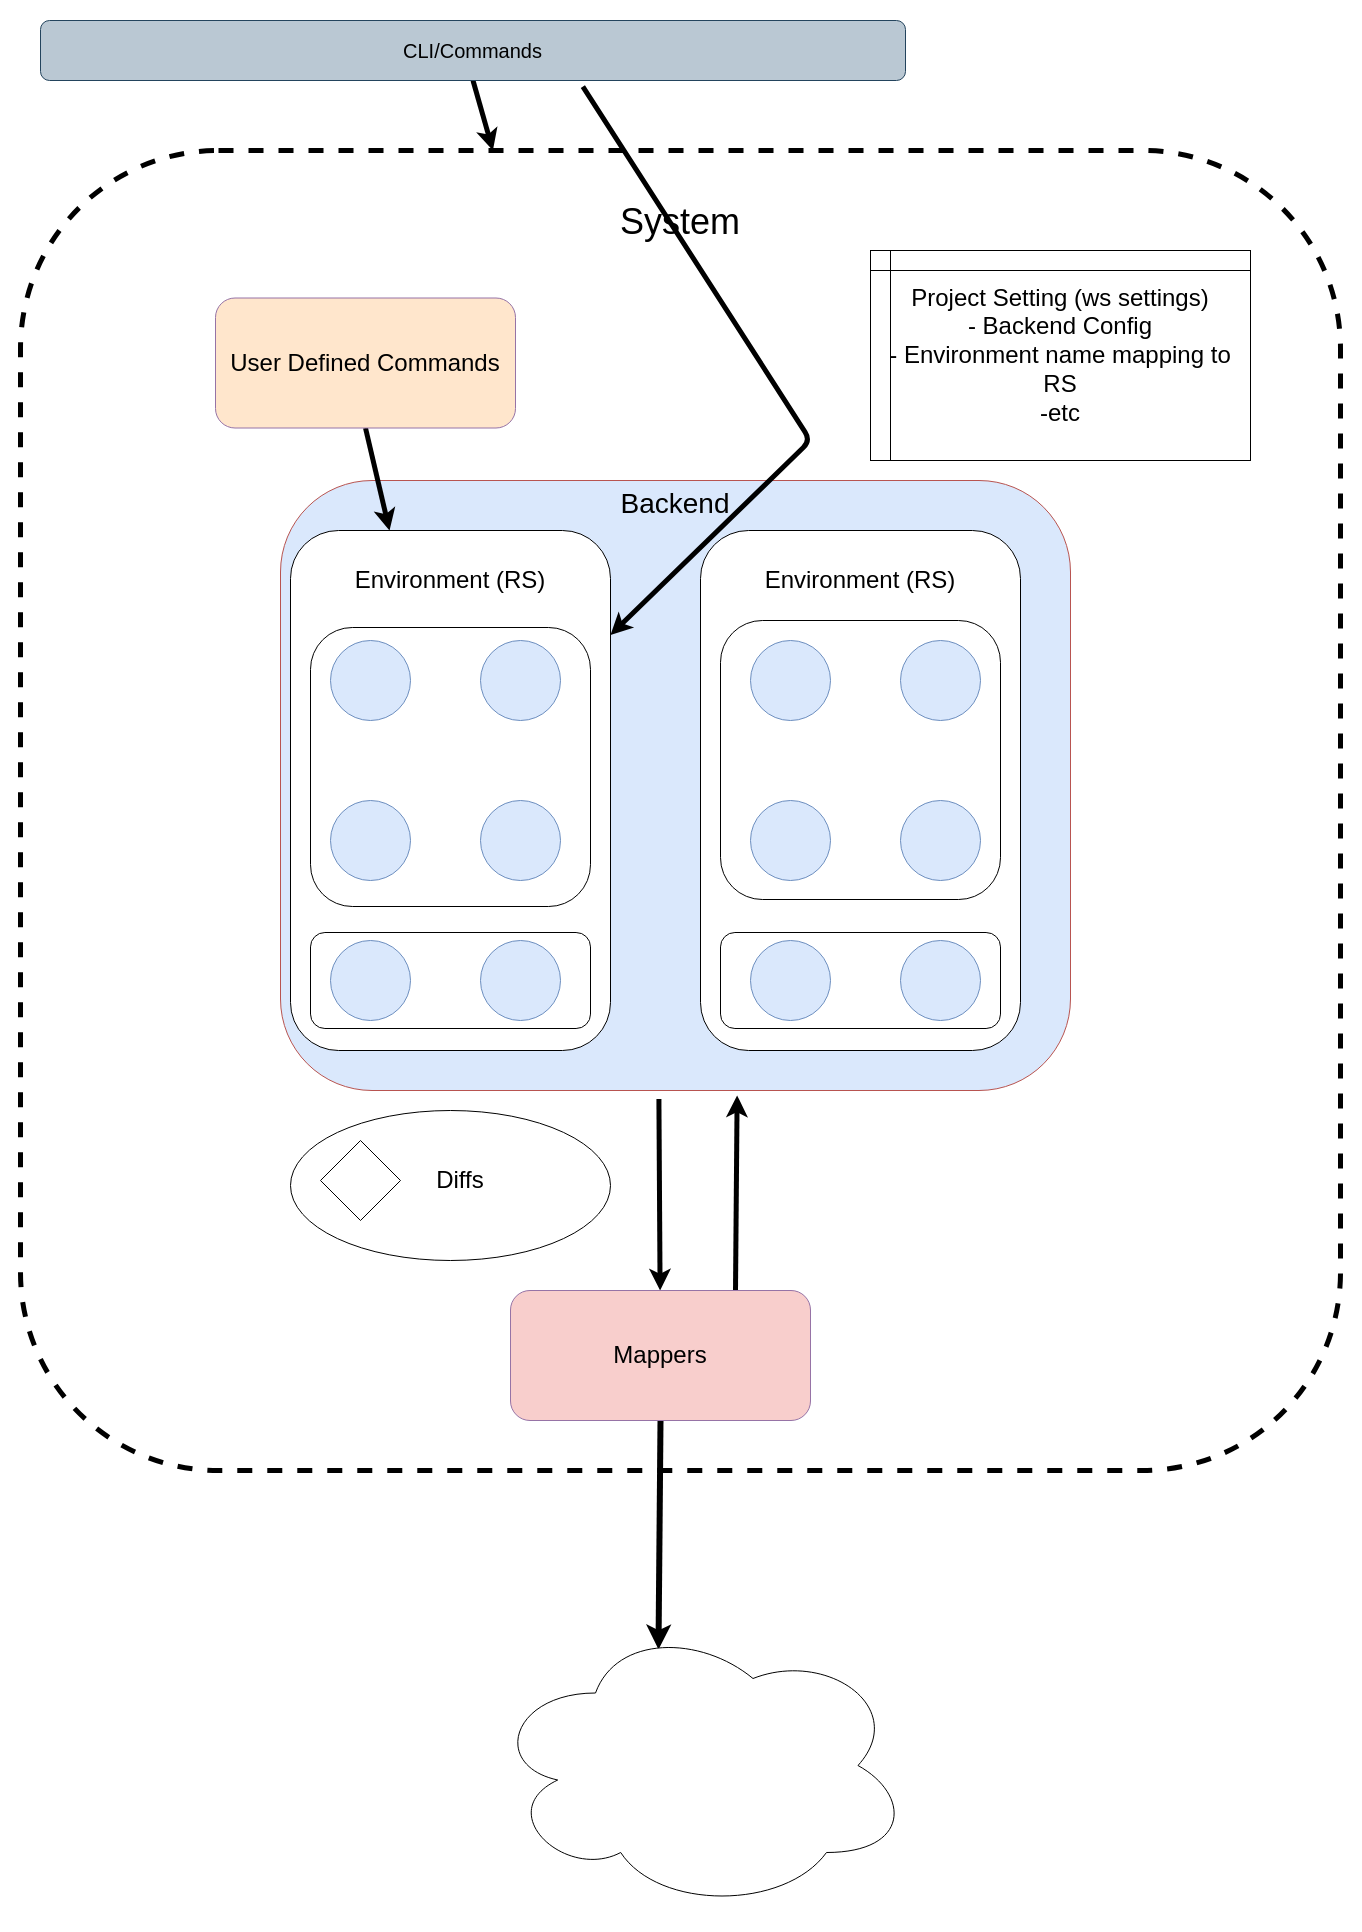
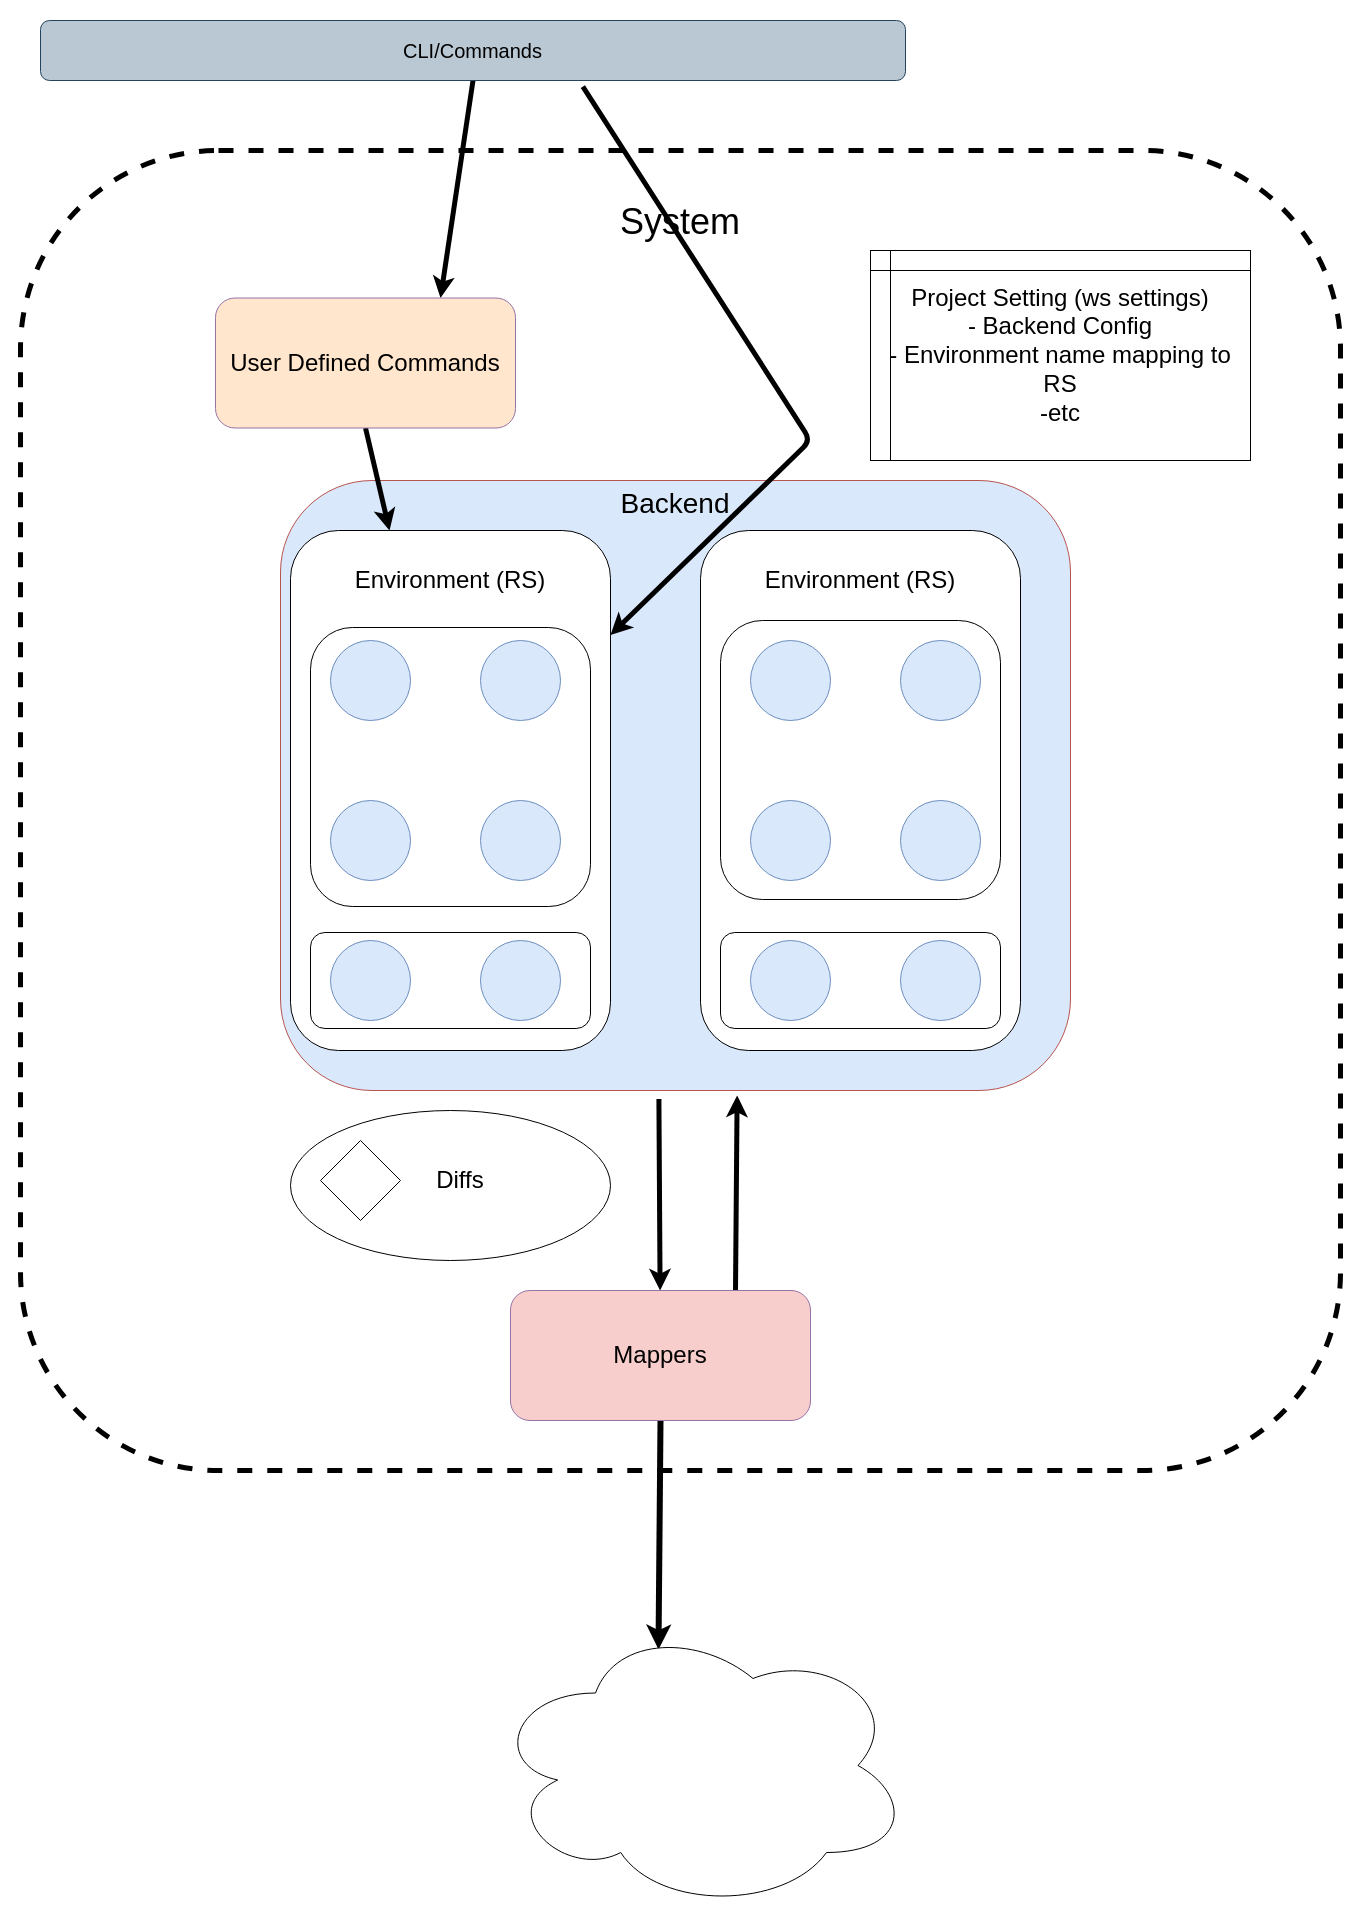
  <mxCell id="0" />
  <mxCell id="1" parent="0" />
  <mxCell id="2" value="&lt;font style=&quot;font-size: 36px&quot;&gt;&lt;br&gt;System&lt;/font&gt;" style="rounded=1;whiteSpace=wrap;html=1;dashed=1;fillColor=none;strokeWidth=5;verticalAlign=top;align=center;" vertex="1" parent="1"><mxGeometry x="20" y="150" width="1320" height="1320" as="geometry" /></mxCell>
  <mxCell id="3" style="edgeStyle=none;html=1;exitX=0.479;exitY=1.014;exitDx=0;exitDy=0;fontSize=24;fontColor=#000000;strokeColor=#000000;strokeWidth=5;fontStyle=1;exitPerimeter=0;" edge="1" parent="1" source="4" target="19"><mxGeometry relative="1" as="geometry" /></mxCell>
  <mxCell id="4" value="&lt;font color=&quot;#000000&quot; style=&quot;font-size: 28px;&quot;&gt;Backend&lt;/font&gt;" style="rounded=1;whiteSpace=wrap;html=1;glass=0;fontSize=28;fillColor=#dae8fc;strokeColor=#b85450;verticalAlign=top;" vertex="1" parent="1"><mxGeometry x="280" y="480" width="790" height="610" as="geometry" /></mxCell>
  <mxCell id="5" style="edgeStyle=none;html=1;exitX=0.627;exitY=1.103;exitDx=0;exitDy=0;fontSize=24;fontColor=#000000;strokeWidth=5;strokeColor=#000000;exitPerimeter=0;fontStyle=1" edge="1" parent="1" source="8" target="7"><mxGeometry relative="1" as="geometry"><Array as="points"><mxPoint x="810" y="440" /></Array></mxGeometry></mxCell>
- <mxCell id="6" style="edgeStyle=none;html=1;exitX=0.5;exitY=1;exitDx=0;exitDy=0;fontSize=24;fontColor=#000000;strokeColor=#000000;strokeWidth=5;fontStyle=1;" edge="1" parent="1" source="8" target="2"><mxGeometry relative="1" as="geometry" /></mxCell>
+ <mxCell id="6" style="edgeStyle=none;html=1;exitX=0.5;exitY=1;exitDx=0;exitDy=0;entryX=0.75;entryY=0;entryDx=0;entryDy=0;fontSize=24;fontColor=#000000;strokeColor=#000000;strokeWidth=5;fontStyle=1" edge="1" parent="1" source="8" target="16"><mxGeometry relative="1" as="geometry" /></mxCell>
  <mxCell id="7" value="&lt;font style=&quot;font-size: 24px&quot;&gt;&lt;br&gt;Environment (RS)&lt;br&gt;&lt;/font&gt;" style="rounded=1;whiteSpace=wrap;html=1;verticalAlign=top;" vertex="1" parent="1"><mxGeometry x="290" y="530" width="320" height="520" as="geometry" /></mxCell>
  <mxCell id="8" value="&lt;font style=&quot;font-size: 20px&quot;&gt;CLI/Commands&lt;/font&gt;" style="rounded=1;whiteSpace=wrap;html=1;verticalAlign=middle;fillColor=#bac8d3;strokeColor=#23445d;fontColor=#000000;" vertex="1" parent="1"><mxGeometry x="40" y="20" width="865" height="60" as="geometry" /></mxCell>
  <mxCell id="9" value="&lt;div&gt;&lt;span style=&quot;font-size: 24px&quot;&gt;&lt;br&gt;&lt;/span&gt;&lt;/div&gt;&lt;div&gt;&lt;span style=&quot;font-size: 24px&quot;&gt;Environment (RS)&lt;/span&gt;&lt;/div&gt;" style="rounded=1;whiteSpace=wrap;html=1;align=center;glass=0;horizontal=1;verticalAlign=top;" vertex="1" parent="1"><mxGeometry x="700" y="530" width="320" height="520" as="geometry" /></mxCell>
  <mxCell id="10" value="" style="rounded=1;whiteSpace=wrap;html=1;fontSize=24;fillColor=#FFFFFF;" vertex="1" parent="1"><mxGeometry x="310" y="627" width="280" height="279" as="geometry" /></mxCell>
  <mxCell id="11" value="" style="ellipse;whiteSpace=wrap;html=1;aspect=fixed;strokeWidth=1;fillColor=#dae8fc;strokeColor=#6c8ebf;" vertex="1" parent="1"><mxGeometry x="330" y="640" width="80" height="80" as="geometry" /></mxCell>
  <mxCell id="12" value="" style="ellipse;whiteSpace=wrap;html=1;aspect=fixed;strokeWidth=1;fillColor=#dae8fc;strokeColor=#6c8ebf;" vertex="1" parent="1"><mxGeometry x="480" y="640" width="80" height="80" as="geometry" /></mxCell>
  <mxCell id="13" value="" style="ellipse;whiteSpace=wrap;html=1;aspect=fixed;strokeWidth=1;fillColor=#dae8fc;strokeColor=#6c8ebf;" vertex="1" parent="1"><mxGeometry x="480" y="800" width="80" height="80" as="geometry" /></mxCell>
  <mxCell id="14" value="" style="ellipse;whiteSpace=wrap;html=1;aspect=fixed;strokeWidth=1;fillColor=#dae8fc;strokeColor=#6c8ebf;" vertex="1" parent="1"><mxGeometry x="330" y="800" width="80" height="80" as="geometry" /></mxCell>
  <mxCell id="15" style="edgeStyle=none;html=1;exitX=0.5;exitY=1;exitDx=0;exitDy=0;fontSize=24;fontColor=#000000;strokeColor=#000000;strokeWidth=5;fontStyle=1" edge="1" parent="1" source="16" target="7"><mxGeometry relative="1" as="geometry" /></mxCell>
  <mxCell id="16" value="User Defined Commands" style="rounded=1;whiteSpace=wrap;html=1;glass=0;fontSize=24;fillColor=#ffe6cc;strokeColor=#9673a6;fontColor=#000000;" vertex="1" parent="1"><mxGeometry x="215" y="297.5" width="300" height="130" as="geometry" /></mxCell>
  <mxCell id="17" style="edgeStyle=none;html=1;exitX=0.5;exitY=1;exitDx=0;exitDy=0;entryX=0.4;entryY=0.1;entryDx=0;entryDy=0;entryPerimeter=0;fontSize=24;fontColor=#000000;strokeColor=#000000;strokeWidth=6;fontStyle=1" edge="1" parent="1" source="19" target="20"><mxGeometry relative="1" as="geometry" /></mxCell>
  <mxCell id="18" style="edgeStyle=none;html=1;exitX=0.75;exitY=0;exitDx=0;exitDy=0;entryX=0.578;entryY=1.008;entryDx=0;entryDy=0;entryPerimeter=0;fontSize=24;fontColor=#000000;strokeColor=#000000;strokeWidth=5;" edge="1" parent="1" source="19" target="4"><mxGeometry relative="1" as="geometry" /></mxCell>
  <mxCell id="19" value="Mappers" style="rounded=1;whiteSpace=wrap;html=1;glass=0;fontSize=24;fillColor=#f8cecc;strokeColor=#9673a6;fontColor=#000000;" vertex="1" parent="1"><mxGeometry x="510" y="1290" width="300" height="130" as="geometry" /></mxCell>
  <mxCell id="20" value="" style="ellipse;shape=cloud;whiteSpace=wrap;html=1;glass=0;fontSize=24;fontColor=#000000;fillColor=#FFFFFF;" vertex="1" parent="1"><mxGeometry x="490" y="1620" width="420" height="290" as="geometry" /></mxCell>
  <mxCell id="21" value="" style="rounded=1;whiteSpace=wrap;html=1;fontSize=24;fillColor=#FFFFFF;fontStyle=0" vertex="1" parent="1"><mxGeometry x="310" y="932" width="280" height="96" as="geometry" /></mxCell>
  <mxCell id="22" value="" style="ellipse;whiteSpace=wrap;html=1;aspect=fixed;strokeWidth=1;fillColor=#dae8fc;strokeColor=#6c8ebf;" vertex="1" parent="1"><mxGeometry x="480" y="940" width="80" height="80" as="geometry" /></mxCell>
  <mxCell id="23" value="" style="ellipse;whiteSpace=wrap;html=1;aspect=fixed;strokeWidth=1;fillColor=#dae8fc;strokeColor=#6c8ebf;" vertex="1" parent="1"><mxGeometry x="330" y="940" width="80" height="80" as="geometry" /></mxCell>
  <mxCell id="24" value="" style="rounded=1;whiteSpace=wrap;html=1;fontSize=24;fillColor=#FFFFFF;" vertex="1" parent="1"><mxGeometry x="720" y="620" width="280" height="279" as="geometry" /></mxCell>
  <mxCell id="25" value="" style="rounded=1;whiteSpace=wrap;html=1;fontSize=24;fillColor=#FFFFFF;fontStyle=0" vertex="1" parent="1"><mxGeometry x="720" y="932" width="280" height="96" as="geometry" /></mxCell>
  <mxCell id="26" value="" style="ellipse;whiteSpace=wrap;html=1;aspect=fixed;strokeWidth=1;fillColor=#dae8fc;strokeColor=#6c8ebf;" vertex="1" parent="1"><mxGeometry x="750" y="640" width="80" height="80" as="geometry" /></mxCell>
  <mxCell id="27" value="" style="ellipse;whiteSpace=wrap;html=1;aspect=fixed;strokeWidth=1;fillColor=#dae8fc;strokeColor=#6c8ebf;" vertex="1" parent="1"><mxGeometry x="900" y="640" width="80" height="80" as="geometry" /></mxCell>
  <mxCell id="28" value="" style="ellipse;whiteSpace=wrap;html=1;aspect=fixed;strokeWidth=1;fillColor=#dae8fc;strokeColor=#6c8ebf;" vertex="1" parent="1"><mxGeometry x="900" y="800" width="80" height="80" as="geometry" /></mxCell>
  <mxCell id="29" value="" style="ellipse;whiteSpace=wrap;html=1;aspect=fixed;strokeWidth=1;fillColor=#dae8fc;strokeColor=#6c8ebf;" vertex="1" parent="1"><mxGeometry x="750" y="800" width="80" height="80" as="geometry" /></mxCell>
  <mxCell id="30" value="" style="ellipse;whiteSpace=wrap;html=1;aspect=fixed;strokeWidth=1;fillColor=#dae8fc;strokeColor=#6c8ebf;" vertex="1" parent="1"><mxGeometry x="750" y="940" width="80" height="80" as="geometry" /></mxCell>
  <mxCell id="31" value="" style="ellipse;whiteSpace=wrap;html=1;aspect=fixed;strokeWidth=1;fillColor=#dae8fc;strokeColor=#6c8ebf;" vertex="1" parent="1"><mxGeometry x="900" y="940" width="80" height="80" as="geometry" /></mxCell>
  <mxCell id="32" value="Project Setting (ws settings)&lt;br&gt;- Backend Config&lt;br&gt;- Environment name mapping to RS&lt;br&gt;-etc" style="shape=internalStorage;whiteSpace=wrap;html=1;backgroundOutline=1;fontSize=24;fontColor=#000000;strokeColor=#000000;fillColor=#FFFFFF;" vertex="1" parent="1"><mxGeometry x="870" y="250" width="380" height="210" as="geometry" /></mxCell>
  <mxCell id="33" value="" style="group" vertex="1" connectable="0" parent="1"><mxGeometry x="290" y="1110" width="320" height="150" as="geometry" /></mxCell>
  <mxCell id="34" value="" style="ellipse;whiteSpace=wrap;html=1;" vertex="1" parent="33"><mxGeometry width="320" height="150" as="geometry" /></mxCell>
  <mxCell id="35" value="" style="rhombus;whiteSpace=wrap;html=1;fillColor=#FFFFFF;" vertex="1" parent="33"><mxGeometry x="30" y="30" width="80" height="80" as="geometry" /></mxCell>
  <mxCell id="36" value="&lt;font style=&quot;font-size: 24px&quot;&gt;Diffs&lt;/font&gt;" style="text;html=1;strokeColor=none;fillColor=none;align=center;verticalAlign=middle;whiteSpace=wrap;rounded=0;" vertex="1" parent="33"><mxGeometry x="100" y="22.5" width="140" height="95" as="geometry" /></mxCell>
